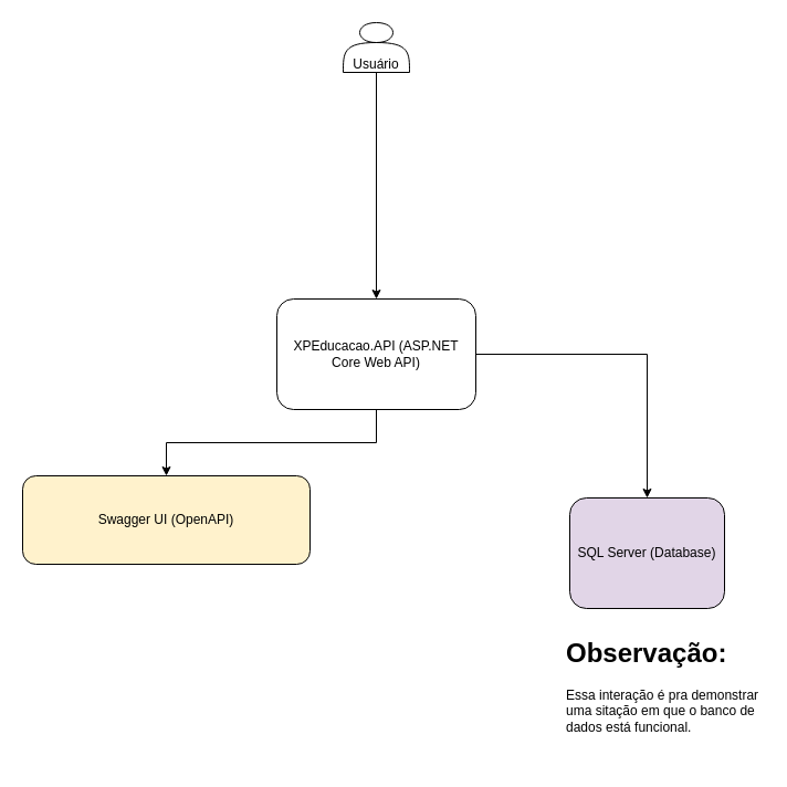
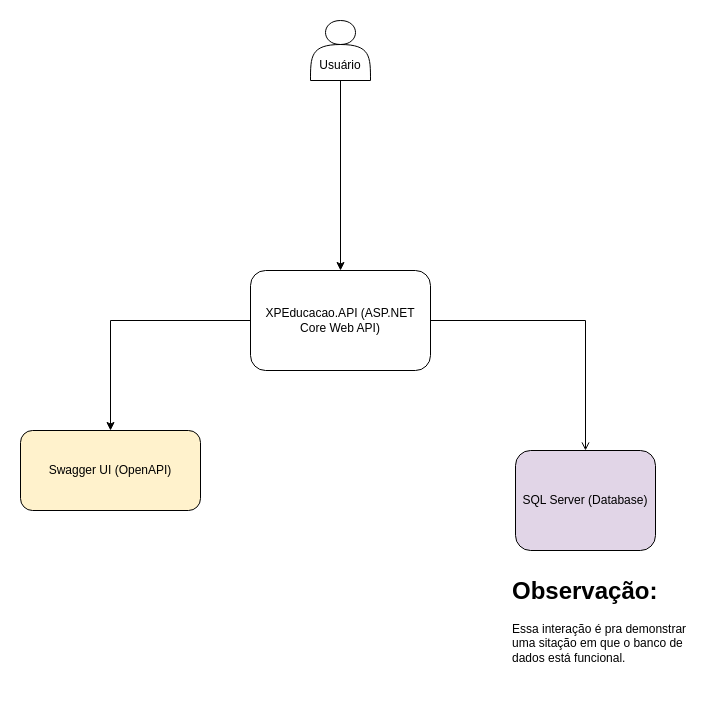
  <mxCell id="0" />
  <mxCell id="1" parent="0" />
- <mxCell id="2" value="&lt;div&gt;&lt;br&gt;&lt;/div&gt;&lt;div&gt;&lt;br&gt;&lt;/div&gt;&lt;div&gt;&lt;span style=&quot;background-color: transparent; color: light-dark(rgb(0, 0, 0), rgb(255, 255, 255));&quot;&gt;Usuário&lt;/span&gt;&lt;/div&gt;" style="shape=actor;whiteSpace=wrap;html=1;" parent="1" vertex="1"><mxGeometry x="310" y="20" width="60" height="45" as="geometry" /></mxCell>
+ <mxCell id="2" value="&lt;div&gt;&lt;br&gt;&lt;/div&gt;&lt;div&gt;&lt;br&gt;&lt;/div&gt;&lt;div&gt;&lt;span style=&quot;background-color: transparent; color: light-dark(rgb(0, 0, 0), rgb(255, 255, 255));&quot;&gt;Usuário&lt;/span&gt;&lt;/div&gt;" style="shape=actor;whiteSpace=wrap;html=1;" parent="1" vertex="1"><mxGeometry x="310" y="20" width="60" height="60" as="geometry" /></mxCell>
  <mxCell id="3" value="XPEducacao.API (ASP.NET Core Web API)" style="rounded=1;whiteSpace=wrap;html=1;fillColor=#ffffff;" parent="1" vertex="1"><mxGeometry x="250" y="270" width="180" height="100" as="geometry" /></mxCell>
  <mxCell id="4" value="SQL Server (Database)" style="rounded=1;whiteSpace=wrap;html=1;fillColor=#e1d5e7;" parent="1" vertex="1"><mxGeometry x="515" y="450" width="140" height="100" as="geometry" /></mxCell>
- <mxCell id="5" value="Swagger UI (OpenAPI)" style="rounded=1;whiteSpace=wrap;html=1;fillColor=#fff2cc;" parent="1" vertex="1"><mxGeometry x="20" y="430" width="260" height="80" as="geometry" /></mxCell>
+ <mxCell id="5" value="Swagger UI (OpenAPI)" style="rounded=1;whiteSpace=wrap;html=1;fillColor=#fff2cc;" parent="1" vertex="1"><mxGeometry x="20" y="430" width="180" height="80" as="geometry" /></mxCell>
  <mxCell id="6" style="edgeStyle=orthogonalEdgeStyle;rounded=0;html=1;" parent="1" source="2" target="3" edge="1"><mxGeometry relative="1" as="geometry" /></mxCell>
- <mxCell id="7" style="edgeStyle=orthogonalEdgeStyle;rounded=0;html=1;" parent="1" source="3" target="4" edge="1"><mxGeometry relative="1" as="geometry" /></mxCell>
+ <mxCell id="7" style="edgeStyle=orthogonalEdgeStyle;rounded=0;html=1;endArrow=open;" parent="1" source="3" target="4" edge="1"><mxGeometry relative="1" as="geometry" /></mxCell>
  <mxCell id="8" style="edgeStyle=orthogonalEdgeStyle;rounded=0;html=1;" parent="1" source="3" target="5" edge="1"><mxGeometry relative="1" as="geometry" /></mxCell>
  <mxCell id="9" value="&lt;h1 style=&quot;margin-top: 0px;&quot;&gt;Observação:&lt;/h1&gt;&lt;div&gt;Essa interação é pra demonstrar uma sitação em que o banco de dados está funcional.&lt;/div&gt;" style="text;html=1;whiteSpace=wrap;overflow=hidden;rounded=0;" vertex="1" parent="1"><mxGeometry x="510" y="570" width="180" height="120" as="geometry" /></mxCell>
